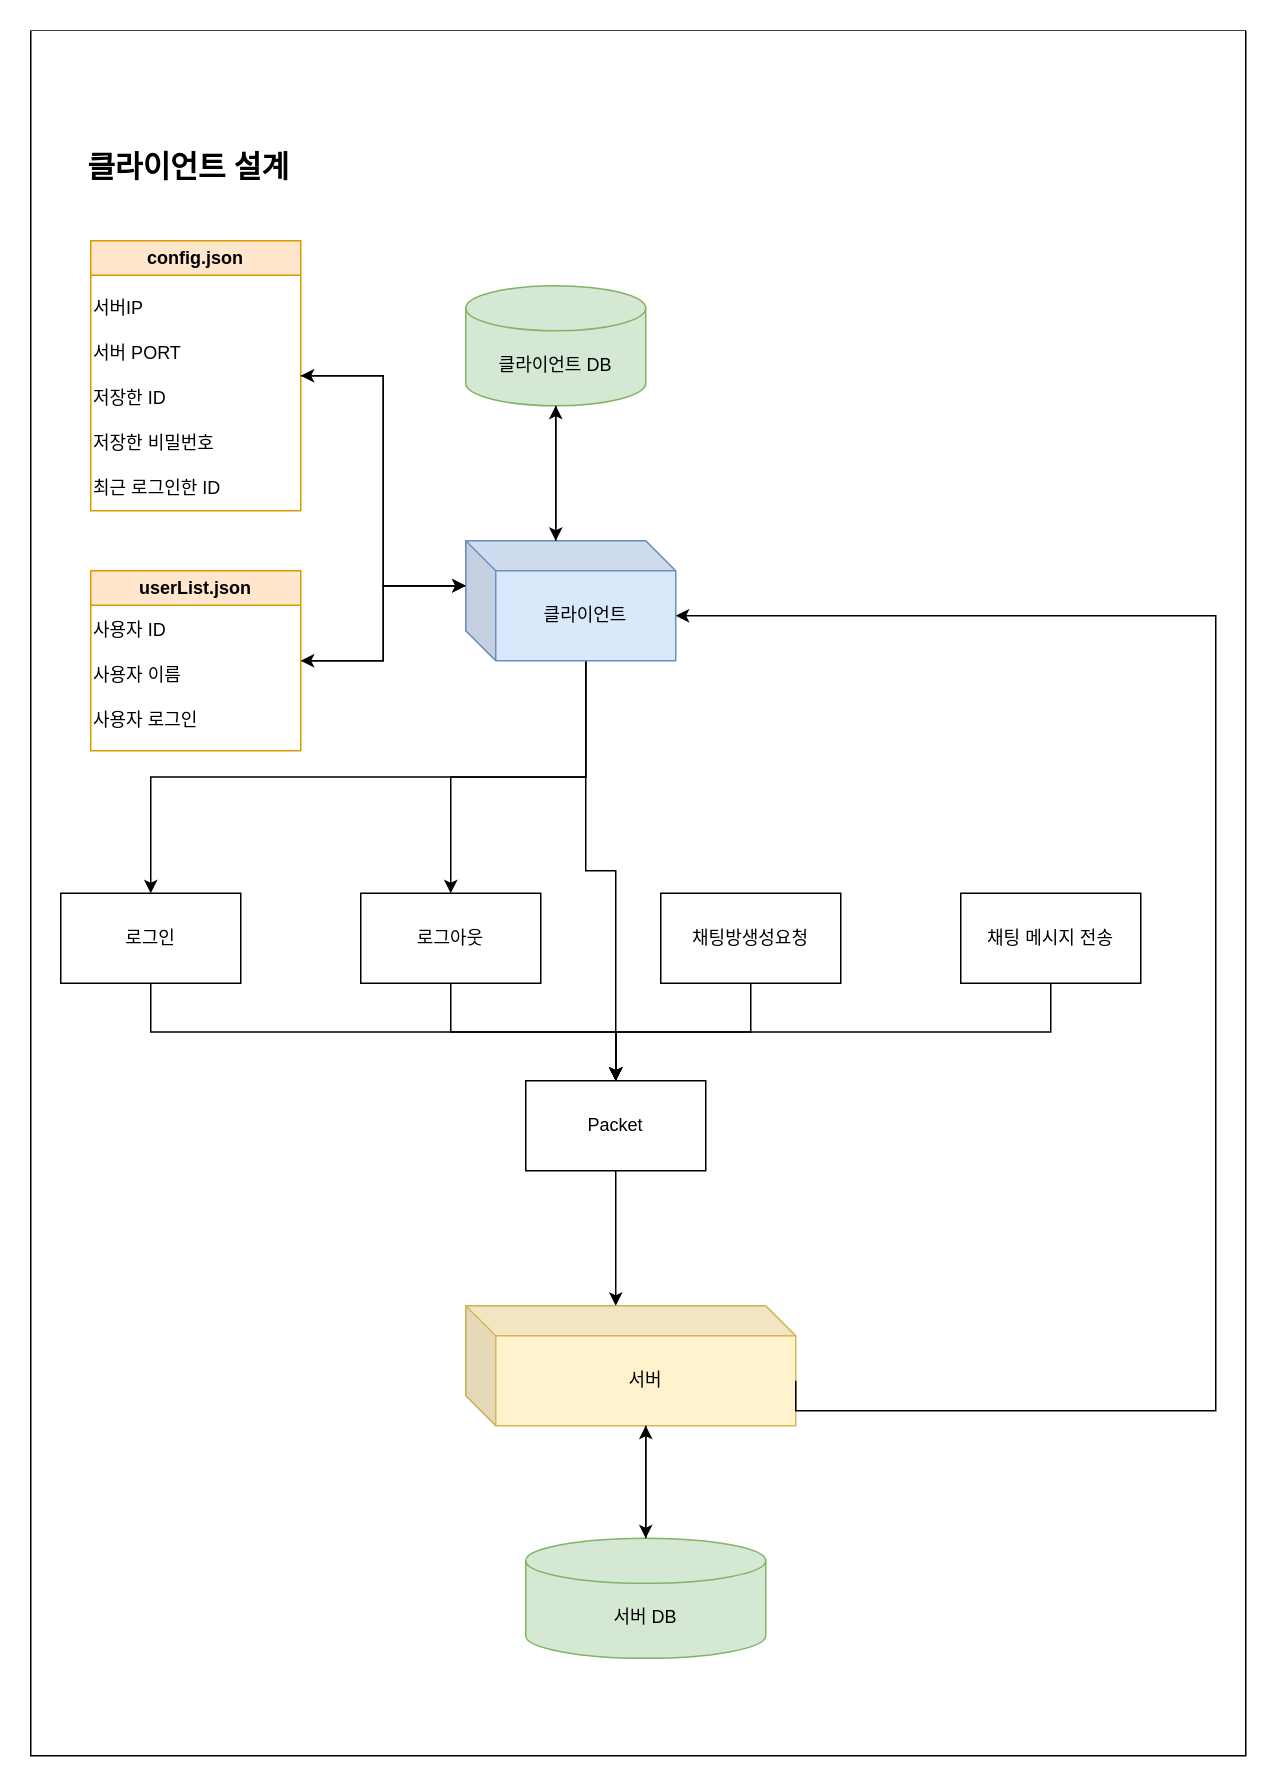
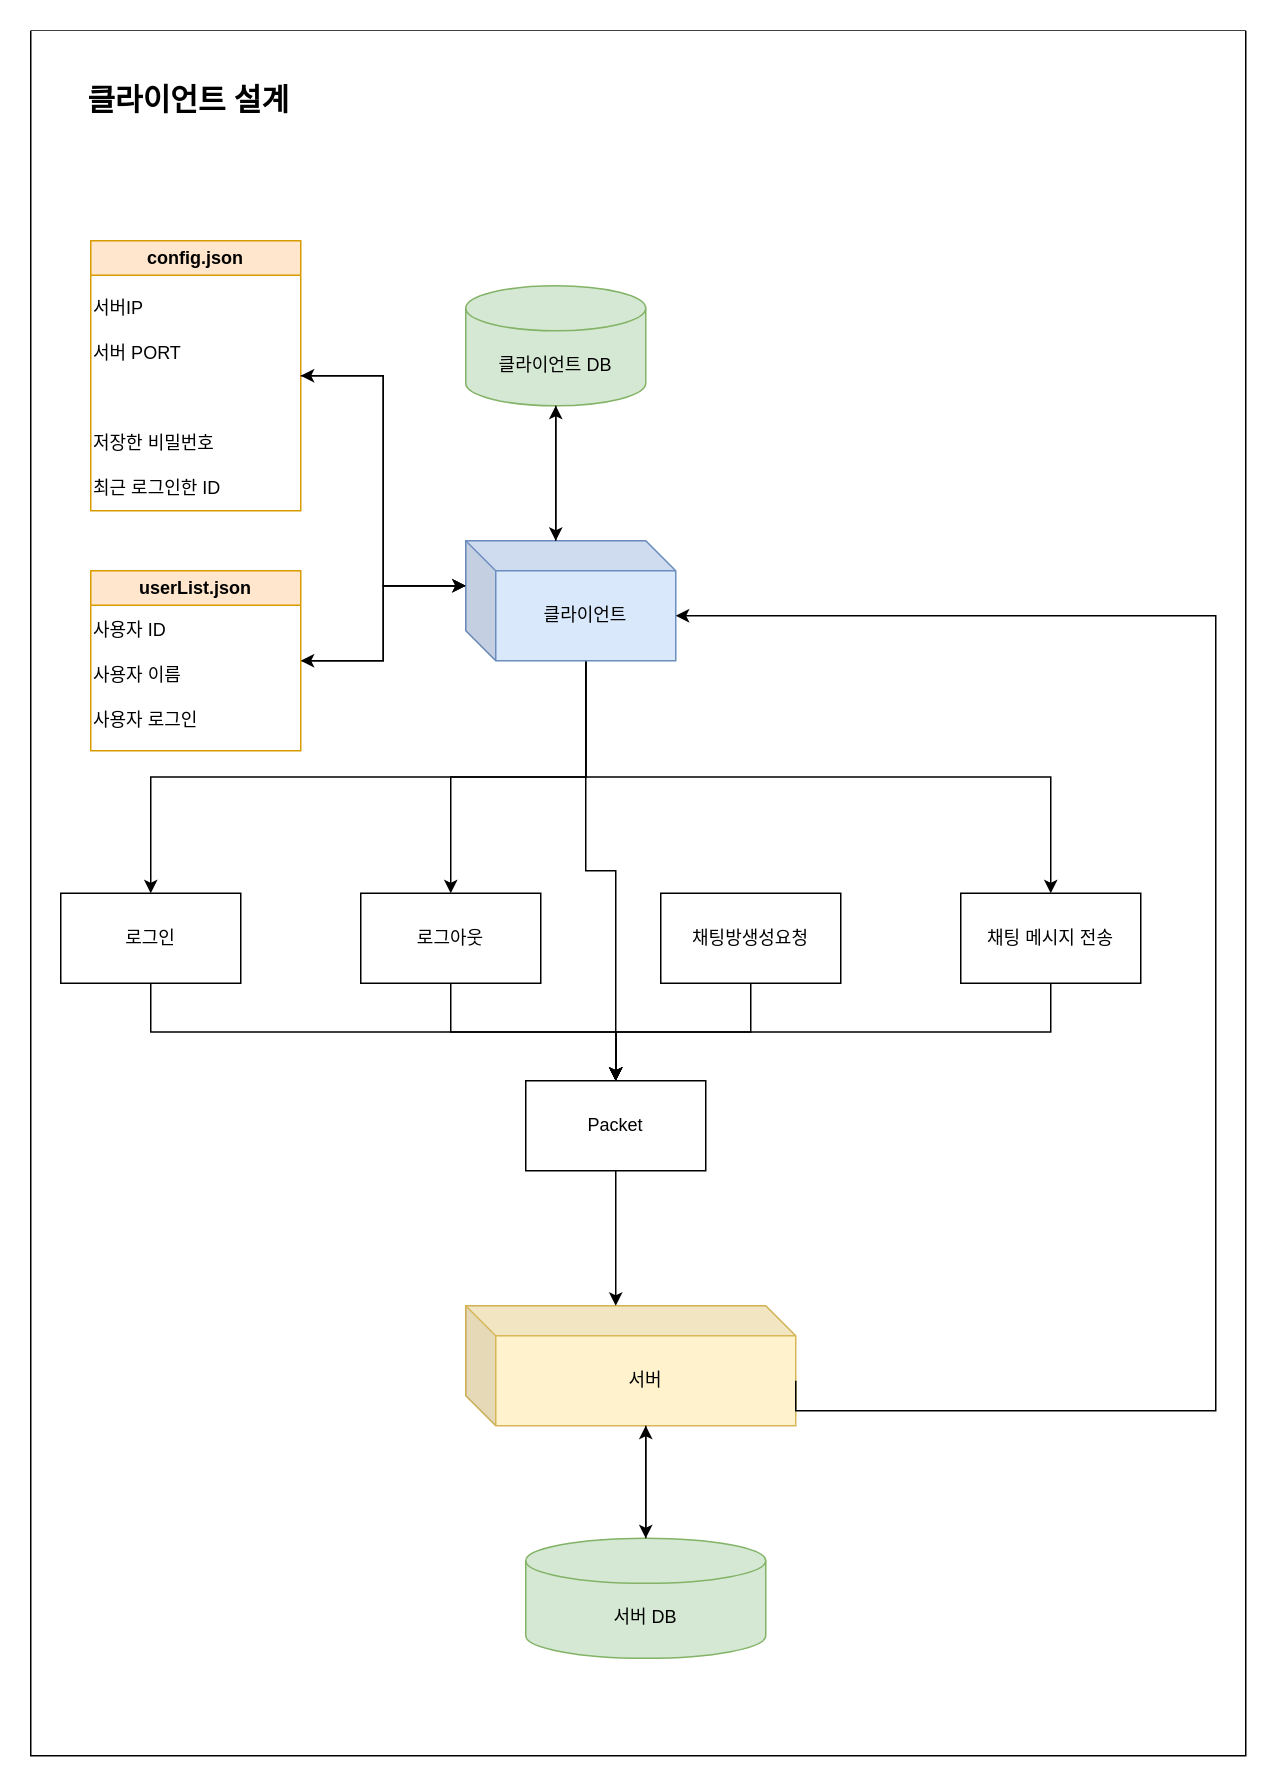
  <mxCell id="0" />
  <mxCell id="1" parent="0" />
  <mxCell id="2" value="" style="swimlane;startSize=0;gradientColor=none;swimlaneFillColor=#ffffff;" vertex="1" parent="1"><mxGeometry x="20" y="20" width="810" height="1150" as="geometry" /></mxCell>
  <mxCell id="3" style="edgeStyle=orthogonalEdgeStyle;rounded=0;orthogonalLoop=1;jettySize=auto;html=1;exitX=0;exitY=0;exitDx=80;exitDy=80;exitPerimeter=0;entryX=0.5;entryY=0;entryDx=0;entryDy=0;" edge="1" parent="1" source="9" target="29"><mxGeometry relative="1" as="geometry" /></mxCell>
  <mxCell id="4" style="edgeStyle=orthogonalEdgeStyle;rounded=0;orthogonalLoop=1;jettySize=auto;html=1;exitX=0;exitY=0;exitDx=80;exitDy=80;exitPerimeter=0;entryX=0.5;entryY=0;entryDx=0;entryDy=0;" edge="1" parent="1" source="9" target="31"><mxGeometry relative="1" as="geometry" /></mxCell>
+ <mxCell id="5" style="edgeStyle=orthogonalEdgeStyle;rounded=0;orthogonalLoop=1;jettySize=auto;html=1;exitX=0;exitY=0;exitDx=80;exitDy=80;exitPerimeter=0;entryX=0.5;entryY=0;entryDx=0;entryDy=0;" edge="1" parent="1" source="9" target="35"><mxGeometry relative="1" as="geometry" /></mxCell>
  <mxCell id="6" style="edgeStyle=orthogonalEdgeStyle;rounded=0;orthogonalLoop=1;jettySize=auto;html=1;exitX=0;exitY=0;exitDx=80;exitDy=80;exitPerimeter=0;" edge="1" parent="1" source="9" target="38"><mxGeometry relative="1" as="geometry" /></mxCell>
  <mxCell id="7" style="edgeStyle=orthogonalEdgeStyle;rounded=0;orthogonalLoop=1;jettySize=auto;html=1;exitX=0;exitY=0;exitDx=0;exitDy=30;exitPerimeter=0;entryX=1;entryY=0.5;entryDx=0;entryDy=0;" edge="1" parent="1" source="9" target="22"><mxGeometry relative="1" as="geometry" /></mxCell>
  <mxCell id="8" style="edgeStyle=orthogonalEdgeStyle;rounded=0;orthogonalLoop=1;jettySize=auto;html=1;exitX=0;exitY=0;exitDx=0;exitDy=30;exitPerimeter=0;entryX=1;entryY=0.5;entryDx=0;entryDy=0;" edge="1" parent="1" source="9" target="15"><mxGeometry relative="1" as="geometry" /></mxCell>
  <mxCell id="9" value="클라이언트" style="shape=cube;whiteSpace=wrap;html=1;boundedLbl=1;backgroundOutline=1;darkOpacity=0.05;darkOpacity2=0.1;fillColor=#dae8fc;strokeColor=#6c8ebf;" vertex="1" parent="1"><mxGeometry x="310" y="360" width="140" height="80" as="geometry" /></mxCell>
  <mxCell id="10" value="클라이언트 DB" style="shape=cylinder3;whiteSpace=wrap;html=1;boundedLbl=1;backgroundOutline=1;size=15;fillColor=#d5e8d4;strokeColor=#82b366;" vertex="1" parent="1"><mxGeometry x="310" y="190" width="120" height="80" as="geometry" /></mxCell>
  <mxCell id="11" value="서버" style="shape=cube;whiteSpace=wrap;html=1;boundedLbl=1;backgroundOutline=1;darkOpacity=0.05;darkOpacity2=0.1;fillColor=#fff2cc;strokeColor=#d6b656;" vertex="1" parent="1"><mxGeometry x="310" y="870" width="220" height="80" as="geometry" /></mxCell>
  <mxCell id="12" value="서버 DB" style="shape=cylinder3;whiteSpace=wrap;html=1;boundedLbl=1;backgroundOutline=1;size=15;fillColor=#d5e8d4;strokeColor=#82b366;" vertex="1" parent="1"><mxGeometry x="350" y="1025" width="160" height="80" as="geometry" /></mxCell>
  <mxCell id="13" style="edgeStyle=orthogonalEdgeStyle;rounded=0;orthogonalLoop=1;jettySize=auto;html=1;exitX=0.5;exitY=1;exitDx=0;exitDy=0;exitPerimeter=0;entryX=0;entryY=0;entryDx=60;entryDy=0;entryPerimeter=0;" edge="1" parent="1" source="10" target="9"><mxGeometry relative="1" as="geometry" /></mxCell>
  <mxCell id="14" style="edgeStyle=orthogonalEdgeStyle;rounded=0;orthogonalLoop=1;jettySize=auto;html=1;exitX=0;exitY=0;exitDx=60;exitDy=0;exitPerimeter=0;entryX=0.5;entryY=1;entryDx=0;entryDy=0;entryPerimeter=0;" edge="1" parent="1" source="9" target="10"><mxGeometry relative="1" as="geometry" /></mxCell>
  <mxCell id="15" value="config.json" style="swimlane;whiteSpace=wrap;html=1;fillColor=#ffe6cc;strokeColor=#d79b00;" vertex="1" parent="1"><mxGeometry x="60" y="160" width="140" height="180" as="geometry" /></mxCell>
  <mxCell id="16" value="서버IP" style="text;html=1;align=left;verticalAlign=middle;resizable=0;points=[];autosize=1;strokeColor=none;fillColor=none;" vertex="1" parent="15"><mxGeometry y="30" width="60" height="30" as="geometry" /></mxCell>
  <mxCell id="17" value="서버 PORT" style="text;html=1;align=left;verticalAlign=middle;resizable=0;points=[];autosize=1;strokeColor=none;fillColor=none;" vertex="1" parent="15"><mxGeometry y="60" width="80" height="30" as="geometry" /></mxCell>
- <mxCell id="18" value="저장한 ID" style="text;html=1;align=left;verticalAlign=middle;resizable=0;points=[];autosize=1;strokeColor=none;fillColor=none;" vertex="1" parent="15"><mxGeometry y="90" width="70" height="30" as="geometry" /></mxCell>
  <mxCell id="19" value="저장한 비밀번호" style="text;html=1;align=left;verticalAlign=middle;resizable=0;points=[];autosize=1;strokeColor=none;fillColor=none;" vertex="1" parent="15"><mxGeometry y="120" width="110" height="30" as="geometry" /></mxCell>
  <mxCell id="20" value="최근 로그인한 ID" style="text;html=1;align=left;verticalAlign=middle;resizable=0;points=[];autosize=1;strokeColor=none;fillColor=none;" vertex="1" parent="15"><mxGeometry y="150" width="110" height="30" as="geometry" /></mxCell>
  <mxCell id="21" style="edgeStyle=orthogonalEdgeStyle;rounded=0;orthogonalLoop=1;jettySize=auto;html=1;exitX=1;exitY=0.5;exitDx=0;exitDy=0;entryX=0;entryY=0;entryDx=0;entryDy=30;entryPerimeter=0;" edge="1" parent="1" source="22" target="9"><mxGeometry relative="1" as="geometry"><mxPoint x="280" y="480" as="targetPoint" /></mxGeometry></mxCell>
  <mxCell id="22" value="userList.json" style="swimlane;whiteSpace=wrap;html=1;fillColor=#ffe6cc;strokeColor=#d79b00;" vertex="1" parent="1"><mxGeometry x="60" y="380" width="140" height="120" as="geometry" /></mxCell>
  <mxCell id="23" value="사용자 ID" style="text;html=1;align=left;verticalAlign=middle;resizable=0;points=[];autosize=1;strokeColor=none;fillColor=none;" vertex="1" parent="22"><mxGeometry y="25" width="70" height="30" as="geometry" /></mxCell>
  <mxCell id="24" value="사용자 이름" style="text;html=1;align=left;verticalAlign=middle;resizable=0;points=[];autosize=1;strokeColor=none;fillColor=none;" vertex="1" parent="22"><mxGeometry y="55" width="90" height="30" as="geometry" /></mxCell>
  <mxCell id="25" value="사용자 로그인" style="text;html=1;align=left;verticalAlign=middle;resizable=0;points=[];autosize=1;strokeColor=none;fillColor=none;" vertex="1" parent="22"><mxGeometry y="85" width="100" height="30" as="geometry" /></mxCell>
  <mxCell id="26" style="edgeStyle=orthogonalEdgeStyle;rounded=0;orthogonalLoop=1;jettySize=auto;html=1;exitX=0;exitY=0;exitDx=120;exitDy=80;exitPerimeter=0;entryX=0.5;entryY=0;entryDx=0;entryDy=0;entryPerimeter=0;" edge="1" parent="1" source="11" target="12"><mxGeometry relative="1" as="geometry" /></mxCell>
  <mxCell id="27" style="edgeStyle=orthogonalEdgeStyle;rounded=0;orthogonalLoop=1;jettySize=auto;html=1;exitX=0.5;exitY=0;exitDx=0;exitDy=0;exitPerimeter=0;entryX=0;entryY=0;entryDx=120;entryDy=80;entryPerimeter=0;" edge="1" parent="1" source="12" target="11"><mxGeometry relative="1" as="geometry" /></mxCell>
  <mxCell id="28" style="edgeStyle=orthogonalEdgeStyle;rounded=0;orthogonalLoop=1;jettySize=auto;html=1;exitX=0.5;exitY=1;exitDx=0;exitDy=0;entryX=0.5;entryY=0;entryDx=0;entryDy=0;" edge="1" parent="1" source="29" target="38"><mxGeometry relative="1" as="geometry" /></mxCell>
  <mxCell id="29" value="로그인" style="rounded=0;whiteSpace=wrap;html=1;" vertex="1" parent="1"><mxGeometry x="40" y="595" width="120" height="60" as="geometry" /></mxCell>
  <mxCell id="30" style="edgeStyle=orthogonalEdgeStyle;rounded=0;orthogonalLoop=1;jettySize=auto;html=1;exitX=0.5;exitY=1;exitDx=0;exitDy=0;entryX=0.5;entryY=0;entryDx=0;entryDy=0;" edge="1" parent="1" source="31" target="38"><mxGeometry relative="1" as="geometry"><mxPoint x="240" y="750" as="targetPoint" /></mxGeometry></mxCell>
  <mxCell id="31" value="로그아웃" style="rounded=0;whiteSpace=wrap;html=1;" vertex="1" parent="1"><mxGeometry x="240" y="595" width="120" height="60" as="geometry" /></mxCell>
  <mxCell id="32" style="edgeStyle=orthogonalEdgeStyle;rounded=0;orthogonalLoop=1;jettySize=auto;html=1;exitX=0.5;exitY=1;exitDx=0;exitDy=0;entryX=0.5;entryY=0;entryDx=0;entryDy=0;" edge="1" parent="1" source="33" target="38"><mxGeometry relative="1" as="geometry" /></mxCell>
  <mxCell id="33" value="채팅방생성요청" style="rounded=0;whiteSpace=wrap;html=1;" vertex="1" parent="1"><mxGeometry x="440" y="595" width="120" height="60" as="geometry" /></mxCell>
  <mxCell id="34" style="edgeStyle=orthogonalEdgeStyle;rounded=0;orthogonalLoop=1;jettySize=auto;html=1;exitX=0.5;exitY=1;exitDx=0;exitDy=0;entryX=0.5;entryY=0;entryDx=0;entryDy=0;" edge="1" parent="1" source="35" target="38"><mxGeometry relative="1" as="geometry"><mxPoint x="540" y="720" as="targetPoint" /></mxGeometry></mxCell>
  <mxCell id="35" value="채팅 메시지 전송" style="rounded=0;whiteSpace=wrap;html=1;" vertex="1" parent="1"><mxGeometry x="640" y="595" width="120" height="60" as="geometry" /></mxCell>
  <mxCell id="36" style="edgeStyle=orthogonalEdgeStyle;rounded=0;orthogonalLoop=1;jettySize=auto;html=1;exitX=1;exitY=0.5;exitDx=0;exitDy=0;entryX=0;entryY=0;entryDx=0;entryDy=30;entryPerimeter=0;" edge="1" parent="1" source="15" target="9"><mxGeometry relative="1" as="geometry" /></mxCell>
  <mxCell id="37" style="edgeStyle=orthogonalEdgeStyle;rounded=0;orthogonalLoop=1;jettySize=auto;html=1;exitX=0;exitY=0;exitDx=220;exitDy=50;exitPerimeter=0;entryX=0;entryY=0;entryDx=140;entryDy=50;entryPerimeter=0;" edge="1" parent="1" source="11" target="9"><mxGeometry relative="1" as="geometry"><Array as="points"><mxPoint x="810" y="940" /><mxPoint x="810" y="410" /></Array></mxGeometry></mxCell>
  <mxCell id="38" value="Packet" style="rounded=0;whiteSpace=wrap;html=1;" vertex="1" parent="1"><mxGeometry x="350" y="720" width="120" height="60" as="geometry" /></mxCell>
  <mxCell id="39" style="edgeStyle=orthogonalEdgeStyle;rounded=0;orthogonalLoop=1;jettySize=auto;html=1;exitX=0.5;exitY=1;exitDx=0;exitDy=0;entryX=0;entryY=0;entryDx=100;entryDy=0;entryPerimeter=0;" edge="1" parent="1" source="38" target="11"><mxGeometry relative="1" as="geometry" /></mxCell>
- <mxCell id="40" value="클라이언트 설계" style="text;html=1;align=center;verticalAlign=middle;resizable=0;points=[];autosize=1;strokeColor=none;fillColor=none;fontStyle=1;fontSize=20;" vertex="1" parent="1"><mxGeometry x="40" y="90" width="170" height="40" as="geometry" /></mxCell>
+ <mxCell id="40" value="클라이언트 설계" style="text;html=1;align=center;verticalAlign=middle;resizable=0;points=[];autosize=1;strokeColor=none;fillColor=none;fontStyle=1;fontSize=20;" vertex="1" parent="1"><mxGeometry x="40" y="45" width="170" height="40" as="geometry" /></mxCell>
